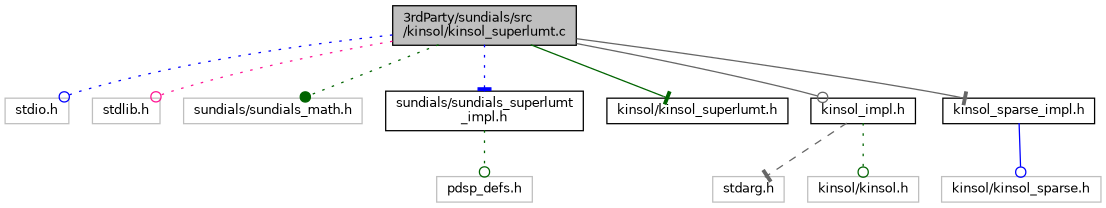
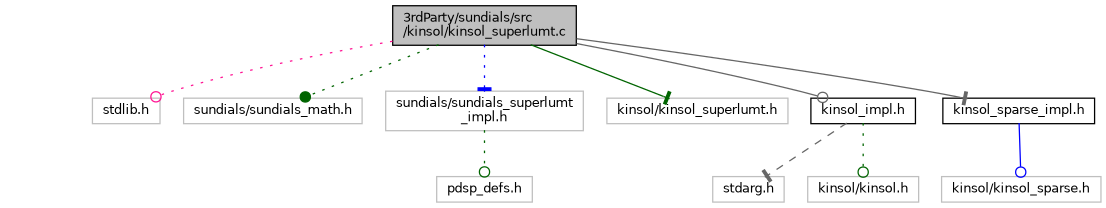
  digraph {
    node [color=grey75 fillcolor=white fontname=Helvetica fontsize=10 shape=record style=filled]
    edge [arrowhead=odot color=darkgreen fontname=Helvetica fontsize=10 labelfontname=Helvetica labelfontsize=10 style=dotted]
    n1 [color=black fillcolor=grey75 fontcolor=black height=0.2 label="3rdParty/sundials/src\l/kinsol/kinsol_superlumt.c" width=0.4]
-   n2 [height=0.2 label="stdio.h" width=0.4]
    n3 [height=0.2 label="stdlib.h" width=0.4]
    n4 [height=0.2 label="sundials/sundials_math.h" width=0.4]
-   n5 [color=black height=0.2 label="sundials/sundials_superlumt\l_impl.h" width=0.4]
-   n6 [color=black height=0.2 label="kinsol/kinsol_superlumt.h" width=0.4]
+   n5 [height=0.2 label="sundials/sundials_superlumt\l_impl.h" width=0.4]
+   n6 [height=0.2 label="kinsol/kinsol_superlumt.h" width=0.4]
    n7 [color=black height=0.2 label="kinsol_impl.h" width=0.4]
    n8 [color=black height=0.2 label="kinsol_sparse_impl.h" width=0.4]
    n9 [height=0.2 label="pdsp_defs.h" width=0.4]
    n10 [height=0.2 label="stdarg.h" width=0.4]
    n11 [height=0.2 label="kinsol/kinsol.h" width=0.4]
    n12 [height=0.2 label="kinsol/kinsol_sparse.h" width=0.4]
-   n1 -> n2 [color=blue]
    n1 -> n3 [color=deeppink]
    n1 -> n4 [arrowhead=dot]
    n1 -> n5 [arrowhead=tee color=blue]
    n1 -> n6 [arrowhead=tee style=solid]
    n1 -> n7 [color=gray40 style=solid]
    n1 -> n8 [arrowhead=tee color=gray40 style=solid]
    n5 -> n9
    n7 -> n10 [arrowhead=tee color=gray40 style=dashed]
    n7 -> n11
    n8 -> n12 [color=blue style=solid]
  }
